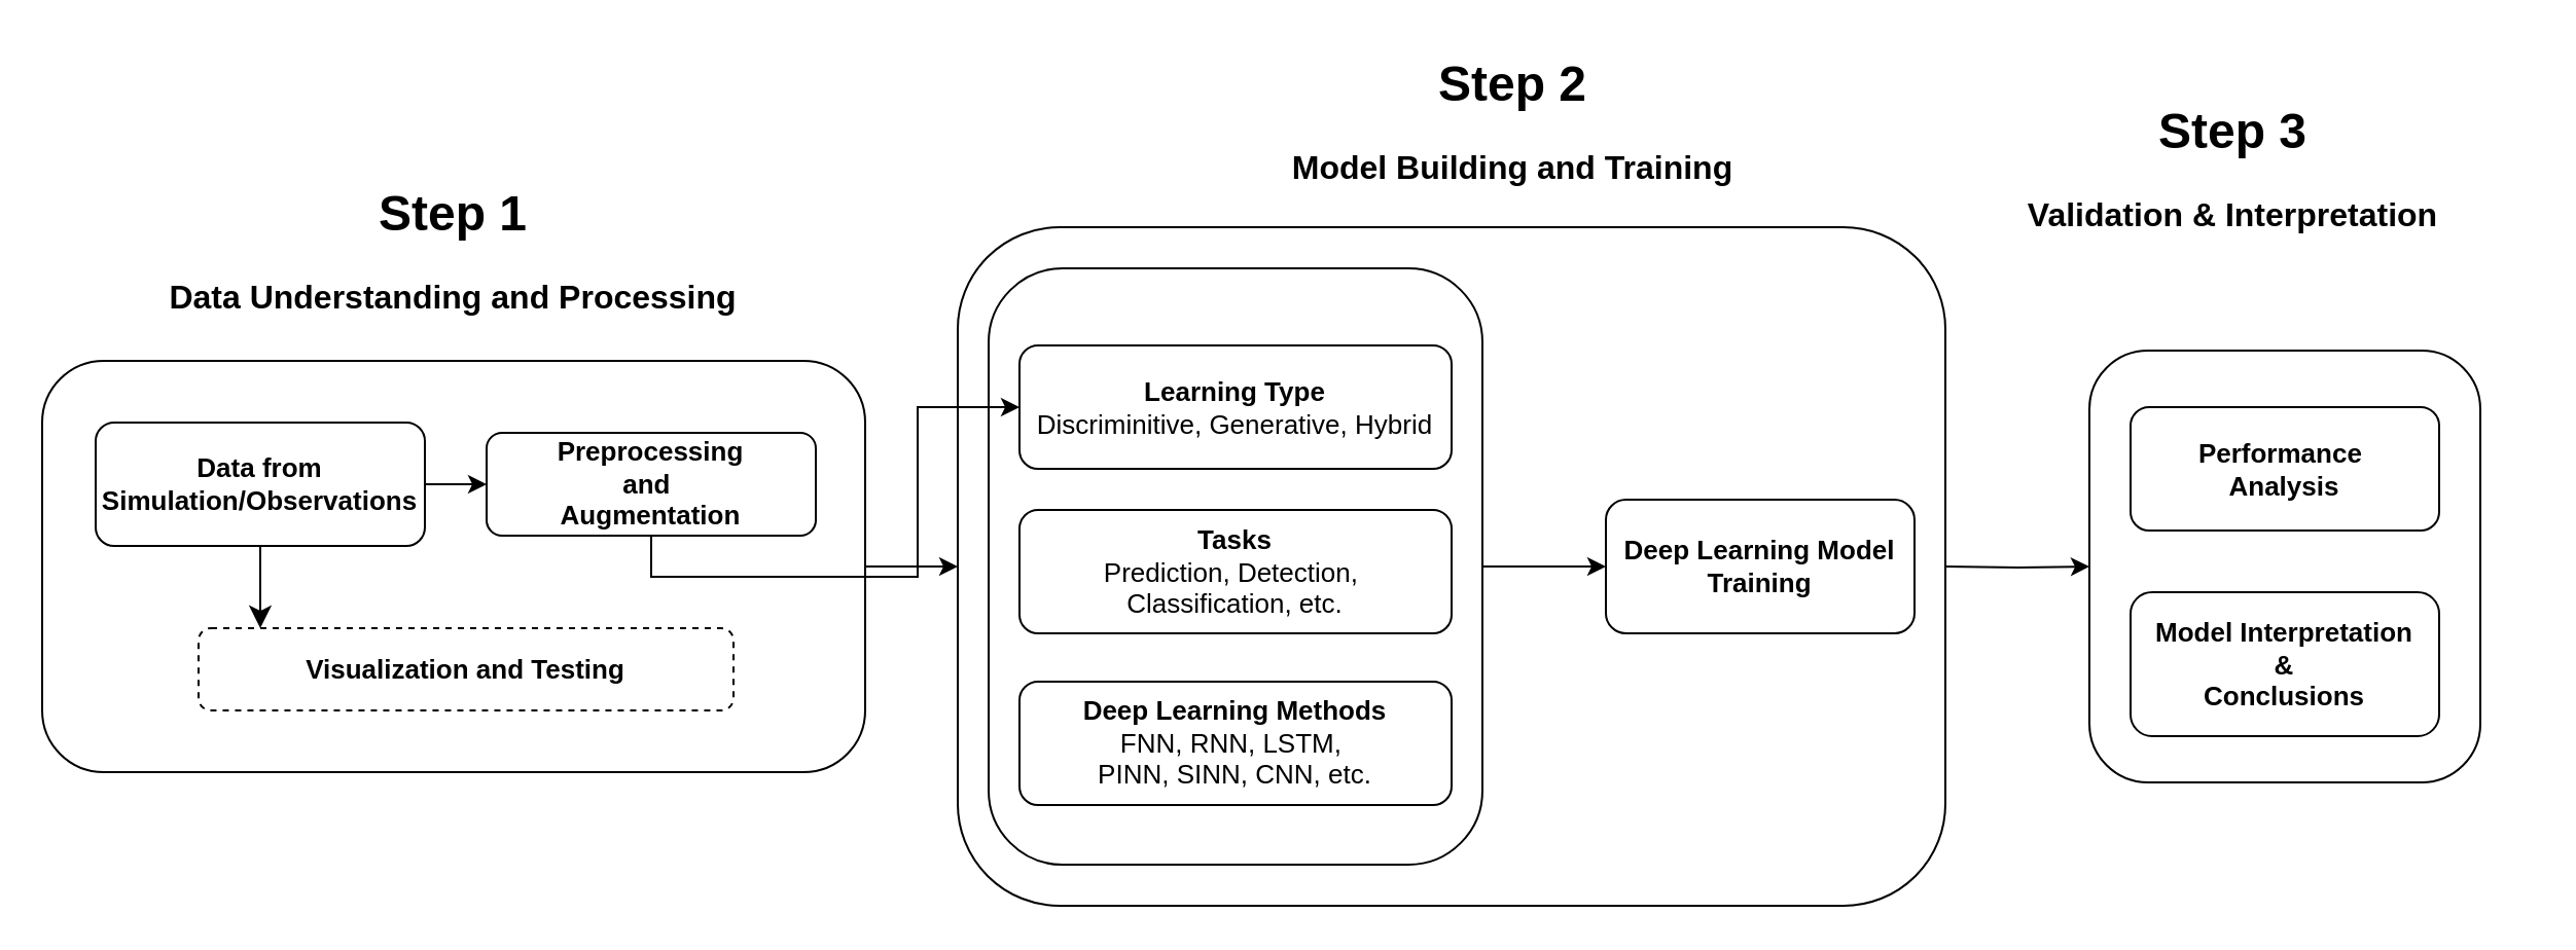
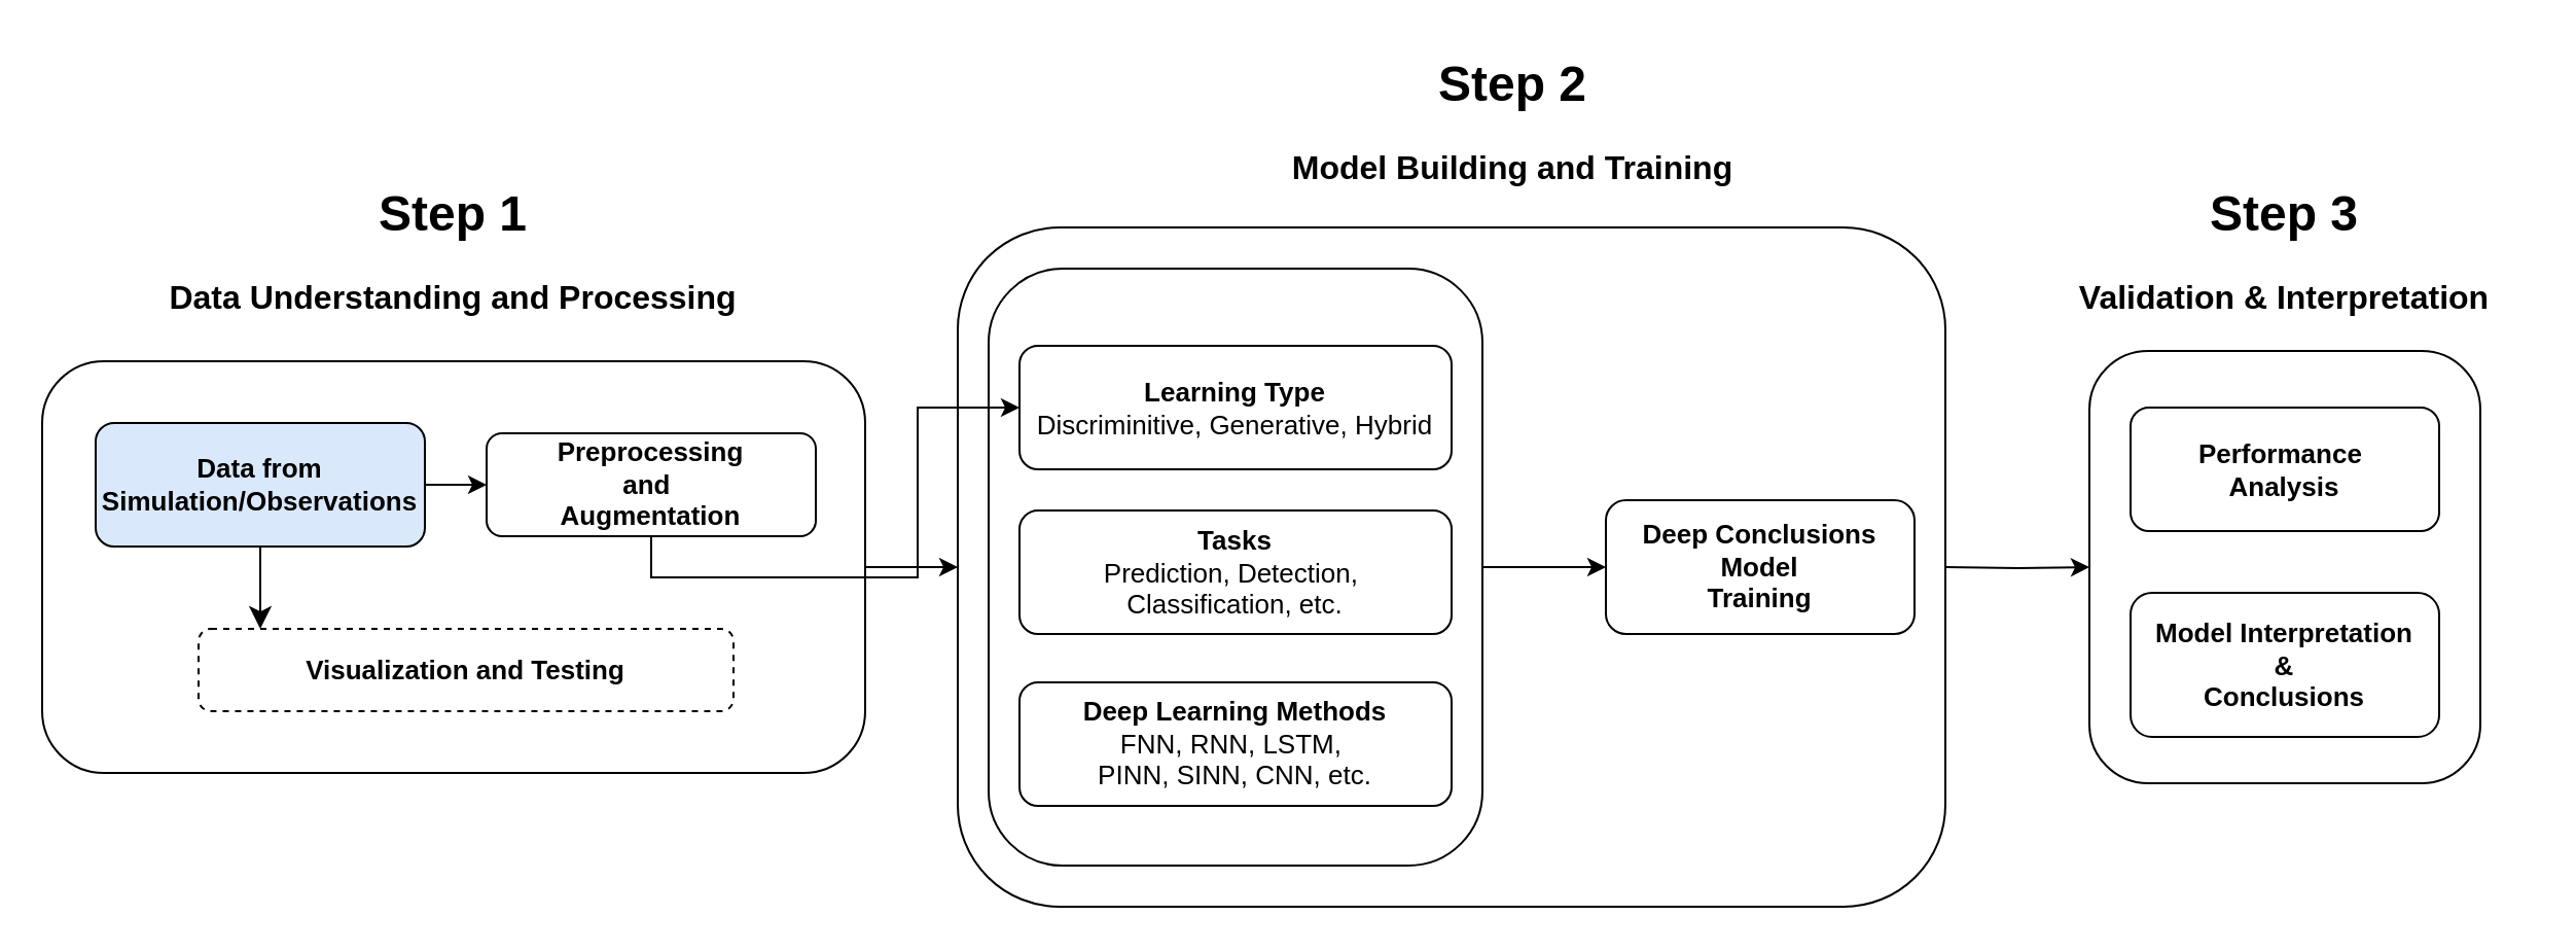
  <mxCell id="0" />
  <mxCell id="1" parent="0" />
  <mxCell id="2" value="" style="group" vertex="1" connectable="0" parent="1"><mxGeometry x="20" y="20" width="1210" height="420" as="geometry" /></mxCell>
  <mxCell id="3" value="" style="rounded=1;whiteSpace=wrap;html=1;" vertex="1" parent="2"><mxGeometry x="445" y="90" width="480" height="330" as="geometry" /></mxCell>
  <mxCell id="4" value="" style="rounded=1;whiteSpace=wrap;html=1;fontSize=13;" vertex="1" parent="2"><mxGeometry x="995" y="150" width="190" height="210" as="geometry" /></mxCell>
  <mxCell id="5" style="edgeStyle=orthogonalEdgeStyle;rounded=0;orthogonalLoop=1;jettySize=auto;html=1;exitX=1;exitY=0.5;exitDx=0;exitDy=0;entryX=0;entryY=0.5;entryDx=0;entryDy=0;fontSize=13;" edge="1" parent="2" source="6" target="18"><mxGeometry relative="1" as="geometry" /></mxCell>
  <mxCell id="6" value="" style="rounded=1;whiteSpace=wrap;html=1;fontSize=13;" vertex="1" parent="2"><mxGeometry x="460" y="110" width="240" height="290" as="geometry" /></mxCell>
  <mxCell id="7" style="edgeStyle=orthogonalEdgeStyle;rounded=0;orthogonalLoop=1;jettySize=auto;html=1;exitX=1;exitY=0.5;exitDx=0;exitDy=0;fontSize=13;" edge="1" parent="2" source="8"><mxGeometry relative="1" as="geometry"><mxPoint x="445" y="255" as="targetPoint" /></mxGeometry></mxCell>
  <mxCell id="8" value="" style="rounded=1;whiteSpace=wrap;html=1;fontSize=13;" vertex="1" parent="2"><mxGeometry y="155" width="400" height="200" as="geometry" /></mxCell>
  <mxCell id="9" value="" style="rounded=0;html=1;jettySize=auto;orthogonalLoop=1;fontSize=13;endArrow=classic;endFill=1;endSize=8;strokeWidth=1;shadow=0;labelBackgroundColor=none;edgeStyle=orthogonalEdgeStyle;" parent="2" source="11" edge="1"><mxGeometry relative="1" as="geometry"><mxPoint x="106" y="285" as="targetPoint" /><Array as="points"><mxPoint x="106" y="285" /></Array></mxGeometry></mxCell>
  <mxCell id="10" style="edgeStyle=orthogonalEdgeStyle;rounded=0;orthogonalLoop=1;jettySize=auto;html=1;exitX=1;exitY=0.5;exitDx=0;exitDy=0;entryX=0;entryY=0.5;entryDx=0;entryDy=0;fontSize=13;" edge="1" parent="2" source="11"><mxGeometry relative="1" as="geometry"><mxPoint x="216" y="215" as="targetPoint" /></mxGeometry></mxCell>
- <mxCell id="11" value="&lt;b style=&quot;font-size: 13px;&quot;&gt;Data from Simulation/Observations&lt;/b&gt;" style="rounded=1;whiteSpace=wrap;html=1;fontSize=13;glass=0;strokeWidth=1;shadow=0;" parent="2" vertex="1"><mxGeometry x="26" y="185" width="160" height="60" as="geometry" /></mxCell>
+ <mxCell id="11" value="&lt;b style=&quot;font-size: 13px;&quot;&gt;Data from Simulation/Observations&lt;/b&gt;" style="rounded=1;whiteSpace=wrap;html=1;fontSize=13;glass=0;strokeWidth=1;shadow=0;fillColor=#dae8fc;" parent="2" vertex="1"><mxGeometry x="26" y="185" width="160" height="60" as="geometry" /></mxCell>
  <mxCell id="12" value="&lt;b style=&quot;font-size: 13px;&quot;&gt;Preprocessing&lt;/b&gt;&lt;div style=&quot;font-size: 13px;&quot;&gt;&lt;b style=&quot;font-size: 13px;&quot;&gt;and&amp;nbsp;&lt;/b&gt;&lt;/div&gt;&lt;div style=&quot;font-size: 13px;&quot;&gt;&lt;b style=&quot;font-size: 13px;&quot;&gt;Augmentation&lt;/b&gt;&lt;/div&gt;" style="rounded=1;whiteSpace=wrap;html=1;fontSize=13;glass=0;strokeWidth=1;shadow=0;" vertex="1" parent="2"><mxGeometry x="216" y="190" width="160" height="50" as="geometry" /></mxCell>
  <mxCell id="13" value="&lt;b style=&quot;font-size: 13px;&quot;&gt;Visualization and Testing&lt;/b&gt;" style="rounded=1;whiteSpace=wrap;html=1;fontSize=13;dashed=1;" vertex="1" parent="2"><mxGeometry x="76" y="285" width="260" height="40" as="geometry" /></mxCell>
  <mxCell id="14" style="edgeStyle=orthogonalEdgeStyle;rounded=0;orthogonalLoop=1;jettySize=auto;html=1;exitX=0.5;exitY=1;exitDx=0;exitDy=0;fontSize=13;" edge="1" parent="2" source="12" target="15"><mxGeometry relative="1" as="geometry" /></mxCell>
  <mxCell id="15" value="&lt;b style=&quot;font-size: 13px;&quot;&gt;Learning Type&lt;br style=&quot;font-size: 13px;&quot;&gt;&lt;/b&gt;Discriminitive, Generative, Hybrid" style="rounded=1;whiteSpace=wrap;html=1;fontSize=13;" vertex="1" parent="2"><mxGeometry x="475" y="147.5" width="210" height="60" as="geometry" /></mxCell>
  <mxCell id="16" value="&lt;b style=&quot;font-size: 13px;&quot;&gt;Tasks&lt;br style=&quot;font-size: 13px;&quot;&gt;&lt;/b&gt;Prediction, Detection,&amp;nbsp;&lt;div style=&quot;font-size: 13px;&quot;&gt;Classification, etc.&lt;/div&gt;" style="rounded=1;whiteSpace=wrap;html=1;fontSize=13;" vertex="1" parent="2"><mxGeometry x="475" y="227.5" width="210" height="60" as="geometry" /></mxCell>
  <mxCell id="17" value="&lt;b style=&quot;font-size: 13px;&quot;&gt;Deep Learning Methods&lt;br style=&quot;font-size: 13px;&quot;&gt;&lt;/b&gt;FNN, RNN, LSTM,&amp;nbsp;&lt;div style=&quot;font-size: 13px;&quot;&gt;PINN, SINN,&amp;nbsp;&lt;span style=&quot;background-color: initial; font-size: 13px;&quot;&gt;CNN, etc.&lt;/span&gt;&lt;/div&gt;" style="rounded=1;whiteSpace=wrap;html=1;fontSize=13;" vertex="1" parent="2"><mxGeometry x="475" y="311" width="210" height="60" as="geometry" /></mxCell>
- <mxCell id="18" value="&lt;b style=&quot;font-size: 13px;&quot;&gt;Deep Learning Model&lt;/b&gt;&lt;div style=&quot;font-size: 13px;&quot;&gt;&lt;b style=&quot;font-size: 13px;&quot;&gt;Training&lt;/b&gt;&lt;/div&gt;" style="rounded=1;whiteSpace=wrap;html=1;fontSize=13;" vertex="1" parent="2"><mxGeometry x="760" y="222.5" width="150" height="65" as="geometry" /></mxCell>
+ <mxCell id="18" value="&lt;b style=&quot;font-size: 13px;&quot;&gt;Deep Conclusions Model&lt;/b&gt;&lt;div style=&quot;font-size: 13px;&quot;&gt;&lt;b style=&quot;font-size: 13px;&quot;&gt;Training&lt;/b&gt;&lt;/div&gt;" style="rounded=1;whiteSpace=wrap;html=1;fontSize=13;" vertex="1" parent="2"><mxGeometry x="760" y="222.5" width="150" height="65" as="geometry" /></mxCell>
  <mxCell id="19" value="&lt;b style=&quot;font-size: 13px;&quot;&gt;Performance&amp;nbsp;&lt;/b&gt;&lt;div style=&quot;font-size: 13px;&quot;&gt;&lt;b style=&quot;font-size: 13px;&quot;&gt;Analysis&lt;/b&gt;&lt;/div&gt;" style="rounded=1;whiteSpace=wrap;html=1;fontSize=13;" vertex="1" parent="2"><mxGeometry x="1015" y="177.5" width="150" height="60" as="geometry" /></mxCell>
  <mxCell id="20" value="&lt;b style=&quot;font-size: 13px;&quot;&gt;Model Interpretation&lt;/b&gt;&lt;div style=&quot;font-size: 13px;&quot;&gt;&lt;b style=&quot;font-size: 13px;&quot;&gt;&amp;amp;&lt;/b&gt;&lt;/div&gt;&lt;div style=&quot;font-size: 13px;&quot;&gt;&lt;b style=&quot;font-size: 13px;&quot;&gt;Conclusions&lt;/b&gt;&lt;/div&gt;" style="rounded=1;whiteSpace=wrap;html=1;fontSize=13;" vertex="1" parent="2"><mxGeometry x="1015" y="267.5" width="150" height="70" as="geometry" /></mxCell>
  <mxCell id="21" style="edgeStyle=orthogonalEdgeStyle;rounded=0;orthogonalLoop=1;jettySize=auto;html=1;fontSize=13;entryX=0;entryY=0.5;entryDx=0;entryDy=0;" edge="1" parent="2" target="4"><mxGeometry relative="1" as="geometry"><mxPoint x="925" y="255" as="sourcePoint" /><mxPoint x="950" y="255" as="targetPoint" /></mxGeometry></mxCell>
  <mxCell id="22" value="&lt;h1 style=&quot;margin-top: 0px;&quot;&gt;Step 1&lt;/h1&gt;&lt;p&gt;&lt;b&gt;&lt;font style=&quot;font-size: 16px;&quot;&gt;Data Understanding and Processing&lt;/font&gt;&lt;/b&gt;&lt;/p&gt;" style="text;html=1;whiteSpace=wrap;overflow=hidden;rounded=0;align=center;" vertex="1" parent="2"><mxGeometry x="20" y="62.5" width="360" height="77.5" as="geometry" /></mxCell>
  <mxCell id="23" value="&lt;h1 style=&quot;margin-top: 0px;&quot;&gt;Step 2&lt;/h1&gt;&lt;p&gt;&lt;b&gt;&lt;font style=&quot;font-size: 16px;&quot;&gt;Model Building and Training&lt;/font&gt;&lt;/b&gt;&lt;/p&gt;" style="text;html=1;whiteSpace=wrap;overflow=hidden;rounded=0;align=center;" vertex="1" parent="2"><mxGeometry x="535" width="360" height="77.5" as="geometry" /></mxCell>
- <mxCell id="24" value="&lt;h1 style=&quot;margin-top: 0px;&quot;&gt;Step 3&lt;/h1&gt;&lt;p&gt;&lt;b&gt;&lt;font style=&quot;font-size: 16px;&quot;&gt;Validation &amp;amp; Interpretation&lt;/font&gt;&lt;/b&gt;&lt;/p&gt;" style="text;html=1;whiteSpace=wrap;overflow=hidden;rounded=0;align=center;" vertex="1" parent="2"><mxGeometry x="945" y="22.5" width="240" height="77.5" as="geometry" /></mxCell>
+ <mxCell id="24" value="&lt;h1 style=&quot;margin-top: 0px;&quot;&gt;Step 3&lt;/h1&gt;&lt;p&gt;&lt;b&gt;&lt;font style=&quot;font-size: 16px;&quot;&gt;Validation &amp;amp; Interpretation&lt;/font&gt;&lt;/b&gt;&lt;/p&gt;" style="text;html=1;whiteSpace=wrap;overflow=hidden;rounded=0;align=center;" vertex="1" parent="2"><mxGeometry x="970" y="62.5" width="240" height="77.5" as="geometry" /></mxCell>
